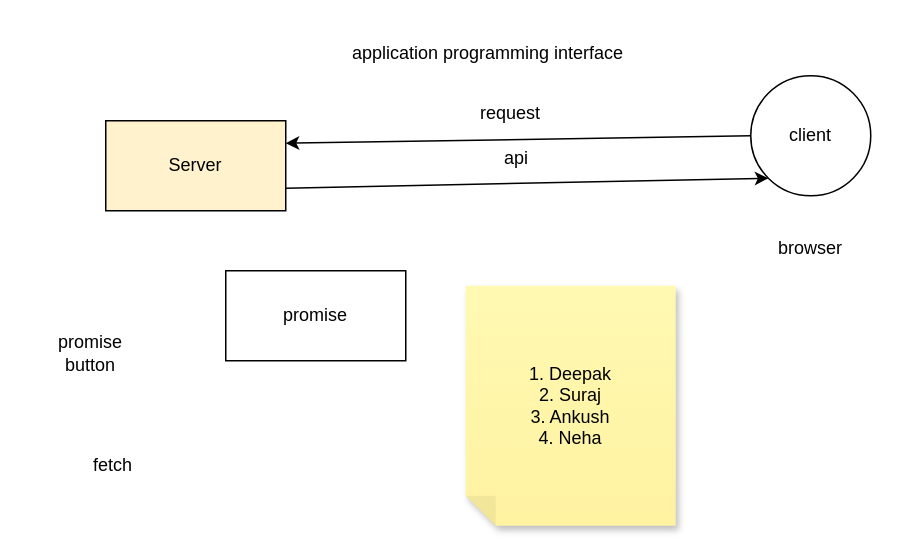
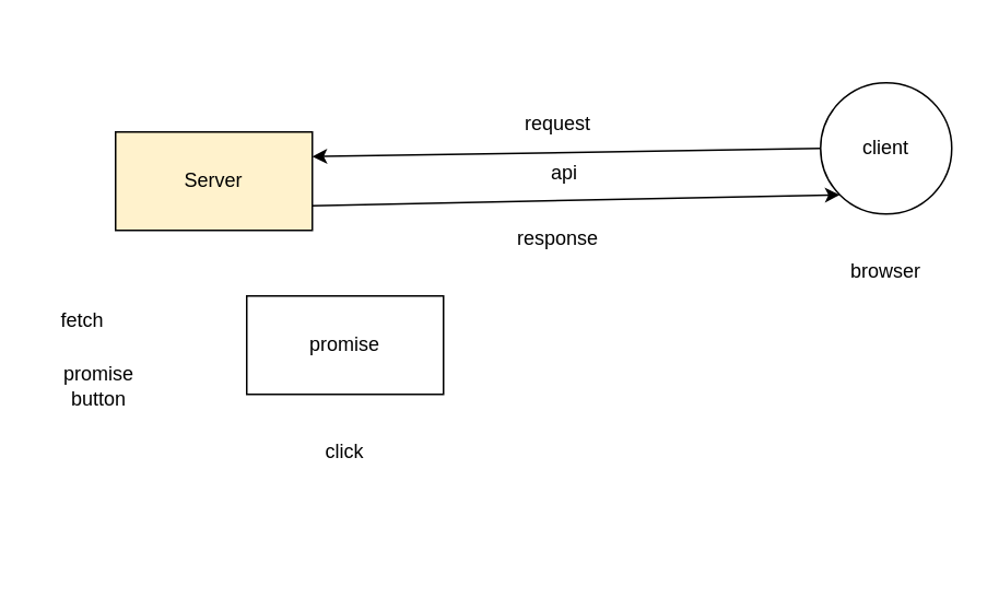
  <mxCell id="0" />
  <mxCell id="1" parent="0" />
  <mxCell id="2" style="edgeStyle=none;html=1;exitX=1;exitY=0.75;exitDx=0;exitDy=0;entryX=0;entryY=1;entryDx=0;entryDy=0;" edge="1" parent="1" source="3" target="5"><mxGeometry relative="1" as="geometry" /></mxCell>
  <mxCell id="3" value="Server" style="whiteSpace=wrap;html=1;fillColor=#fff2cc;" vertex="1" parent="1"><mxGeometry x="70" y="80" width="120" height="60" as="geometry" /></mxCell>
  <mxCell id="4" style="edgeStyle=none;html=1;exitX=0;exitY=0.5;exitDx=0;exitDy=0;entryX=1;entryY=0.25;entryDx=0;entryDy=0;" edge="1" parent="1" source="5" target="3"><mxGeometry relative="1" as="geometry" /></mxCell>
  <mxCell id="5" value="client" style="ellipse;whiteSpace=wrap;html=1;" vertex="1" parent="1"><mxGeometry x="500" y="50" width="80" height="80" as="geometry" /></mxCell>
  <mxCell id="6" value="browser" style="text;strokeColor=none;align=center;fillColor=none;html=1;verticalAlign=middle;whiteSpace=wrap;rounded=0;" vertex="1" parent="1"><mxGeometry x="510" y="150" width="60" height="30" as="geometry" /></mxCell>
  <mxCell id="7" value="api" style="text;strokeColor=none;align=center;fillColor=none;html=1;verticalAlign=middle;whiteSpace=wrap;rounded=0;" vertex="1" parent="1"><mxGeometry x="313.5" y="90" width="60" height="30" as="geometry" /></mxCell>
  <mxCell id="8" value="request" style="text;strokeColor=none;align=center;fillColor=none;html=1;verticalAlign=middle;whiteSpace=wrap;rounded=0;" vertex="1" parent="1"><mxGeometry x="310" y="60" width="60" height="30" as="geometry" /></mxCell>
+ <mxCell id="9" value="response" style="text;strokeColor=none;align=center;fillColor=none;html=1;verticalAlign=middle;whiteSpace=wrap;rounded=0;" vertex="1" parent="1"><mxGeometry x="310" y="130" width="60" height="30" as="geometry" /></mxCell>
  <mxCell id="10" value="promise" style="whiteSpace=wrap;html=1;" vertex="1" parent="1"><mxGeometry x="150" y="180" width="120" height="60" as="geometry" /></mxCell>
- <mxCell id="11" value="1. Deepak&lt;div&gt;2. Suraj&lt;/div&gt;&lt;div&gt;3. Ankush&lt;/div&gt;&lt;div&gt;4. Neha&lt;/div&gt;" style="shape=note;whiteSpace=wrap;html=1;backgroundOutline=1;fontColor=#000000;darkOpacity=0.05;fillColor=#FFF9B2;strokeColor=none;fillStyle=solid;direction=west;gradientDirection=north;gradientColor=#FFF2A1;shadow=1;size=20;pointerEvents=1;" vertex="1" parent="1"><mxGeometry x="310" y="190" width="140" height="160" as="geometry" /></mxCell>
- <mxCell id="13" value="application programming interface" style="text;strokeColor=none;align=center;fillColor=none;html=1;verticalAlign=middle;whiteSpace=wrap;rounded=0;" vertex="1" parent="1"><mxGeometry x="220" y="20" width="210" height="30" as="geometry" /></mxCell>
- <mxCell id="14" value="fetch" style="text;strokeColor=none;align=center;fillColor=none;html=1;verticalAlign=middle;whiteSpace=wrap;rounded=0;" vertex="1" parent="1"><mxGeometry x="45" y="295" width="60" height="30" as="geometry" /></mxCell>
+ <mxCell id="12" value="click" style="text;strokeColor=none;align=center;fillColor=none;html=1;verticalAlign=middle;whiteSpace=wrap;rounded=0;" vertex="1" parent="1"><mxGeometry x="180" y="260" width="60" height="30" as="geometry" /></mxCell>
+ <mxCell id="14" value="fetch" style="text;strokeColor=none;align=center;fillColor=none;html=1;verticalAlign=middle;whiteSpace=wrap;rounded=0;" vertex="1" parent="1"><mxGeometry x="20" y="180" width="60" height="30" as="geometry" /></mxCell>
  <mxCell id="15" value="promise button" style="text;strokeColor=none;align=center;fillColor=none;html=1;verticalAlign=middle;whiteSpace=wrap;rounded=0;" vertex="1" parent="1"><mxGeometry x="30" y="220" width="60" height="30" as="geometry" /></mxCell>
